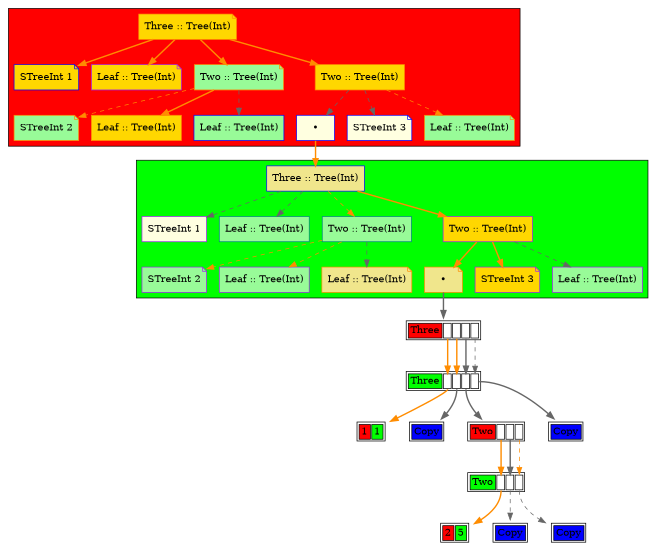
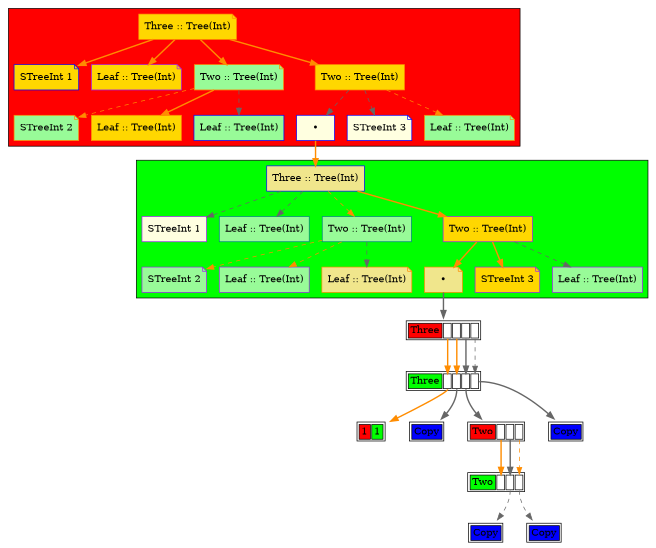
  digraph {
    node [shape=box style=filled]
    edge [color=darkorange style=bold]
    n1 [label="•" margin=0.07 fillcolor=lightyellow color=blue]
    n2 [label="Three :: Tree(Int)" shape=note fillcolor=gold color=darkorange]
    n3 [label="STreeInt 1" shape=note fillcolor=gold color=blue]
    n4 [label="Leaf :: Tree(Int)" shape=note fillcolor=gold color=purple]
    n5 [label="Two :: Tree(Int)" shape=note fillcolor=palegreen color=darkorange]
    n6 [label="Two :: Tree(Int)" fillcolor=gold color=darkorange]
    n7 [label="STreeInt 2" shape=note fillcolor=palegreen color=darkorange]
    n8 [label="Leaf :: Tree(Int)" fillcolor=gold color=darkorange]
    n9 [label="Leaf :: Tree(Int)" fillcolor=palegreen color=blue]
    n10 [label="STreeInt 3" shape=note fillcolor=lightyellow color=blue]
    n11 [label="Leaf :: Tree(Int)" shape=note fillcolor=palegreen color=darkorange]
    n12 [label="Three :: Tree(Int)" fillcolor=khaki color=blue]
    n13 [label="STreeInt 1" fillcolor=lightyellow color=purple]
    n14 [label="Leaf :: Tree(Int)" fillcolor=palegreen color=teal]
    n15 [label="Two :: Tree(Int)" fillcolor=palegreen color=teal]
    n16 [label="Two :: Tree(Int)" fillcolor=gold color=purple]
    n17 [label="•" margin=0.07 shape=note fillcolor=khaki color=darkorange]
    n18 [label="STreeInt 2" shape=note fillcolor=palegreen color=purple]
    n19 [label="Leaf :: Tree(Int)" fillcolor=palegreen color=purple]
    n20 [label="Leaf :: Tree(Int)" shape=note fillcolor=khaki color=darkorange]
    n21 [label="STreeInt 3" shape=note fillcolor=gold color=purple]
    n22 [label="Leaf :: Tree(Int)" fillcolor=palegreen color=purple]
    n23 [label=<<table>       <tr>         <td bgcolor="red">Three</td>         <td port="0"> </td>         <td port="1"> </td>         <td port="2"> </td>         <td port="3"> </td>       </tr>       </table>> shape=plaintext style=""]
    n24 [label=<<table>       <tr>         <td bgcolor="green">Three</td>         <td port="0"> </td>         <td port="1"> </td>         <td port="2"> </td>         <td port="3"> </td>       </tr>     </table>> shape=plaintext style=""]
    n25 [label=<<table>     <tr>       <td bgcolor="red">1</td>       <td bgcolor="green">1</td>     </tr>     </table>> shape=plaintext style=""]
    n26 [label=<<table>       <tr><td bgcolor="blue">Copy</td></tr>     </table>> shape=plaintext style=""]
    n27 [label=<<table>       <tr>         <td bgcolor="red">Two</td>         <td port="0"> </td>         <td port="1"> </td>         <td port="2"> </td>       </tr>     </table>> shape=plaintext style=""]
    n28 [label=<<table>       <tr><td bgcolor="blue">Copy</td></tr>     </table>> shape=plaintext style=""]
    n29 [label=<<table>       <tr>         <td bgcolor="green">Two</td>         <td port="0"> </td>         <td port="1"> </td>         <td port="2"> </td>       </tr>     </table>> shape=plaintext style=""]
-   n30 [label=<<table>     <tr>       <td bgcolor="red">2</td>       <td bgcolor="green">5</td>     </tr>     </table>> shape=plaintext style=""]
    n31 [label=<<table>       <tr><td bgcolor="blue">Copy</td></tr>     </table>> shape=plaintext style=""]
    n32 [label=<<table>       <tr><td bgcolor="blue">Copy</td></tr>     </table>> shape=plaintext style=""]
    subgraph cluster_1 {
      color=black
      fillcolor=red
      style="filled,solid"
      n1
      n2
      n3
      n4
      n5
      n6
      n7
      n8
      n9
      n10
      n11
    }
    subgraph cluster_2 {
      color=black
      fillcolor=green
      style="filled,solid"
      n12
      n13
      n14
      n15
      n16
      n17
      n18
      n19
      n20
      n21
      n22
    }
    n1 -> n12
    n2 -> n3
    n2 -> n4
    n2 -> n5
    n2 -> n6
    n5 -> n7 [style=dashed]
    n5 -> n8
    n5 -> n9 [color=gray40 style=dashed]
    n6 -> n1 [color=gray40 style=dashed]
    n6 -> n10 [color=gray40 style=dashed]
    n6 -> n11 [style=dashed]
    n12 -> n13 [color=gray40 style=dashed]
    n12 -> n14 [color=gray40 style=dashed]
    n12 -> n15 [style=dashed]
    n12 -> n16
    n15 -> n18 [style=dashed]
    n15 -> n19 [style=dashed]
    n15 -> n20 [color=gray40 style=dashed]
    n16 -> n17
    n16 -> n21
    n16 -> n22 [color=gray40 style=dashed]
    n17 -> n23 [color=gray40]
    n23 -> n24 [headport=0 tailport=0]
    n23 -> n24 [headport=1 tailport=1]
    n23 -> n24 [headport=2 tailport=2 color=gray40]
    n23 -> n24 [headport=3 tailport=3 color=gray40 style=dashed]
    n24 -> n25 [tailport=0]
    n24 -> n26 [tailport=1 color=gray40]
    n24 -> n27 [tailport=2 color=gray40]
    n24 -> n28 [tailport=3 color=gray40]
    n27 -> n29 [headport=0 tailport=0]
    n27 -> n29 [headport=1 tailport=1 color=gray40]
    n27 -> n29 [headport=2 tailport=2 style=dashed]
-   n29 -> n30 [tailport=0]
    n29 -> n31 [tailport=1 color=gray40 style=dashed]
    n29 -> n32 [tailport=2 color=gray40 style=dashed]
  }
